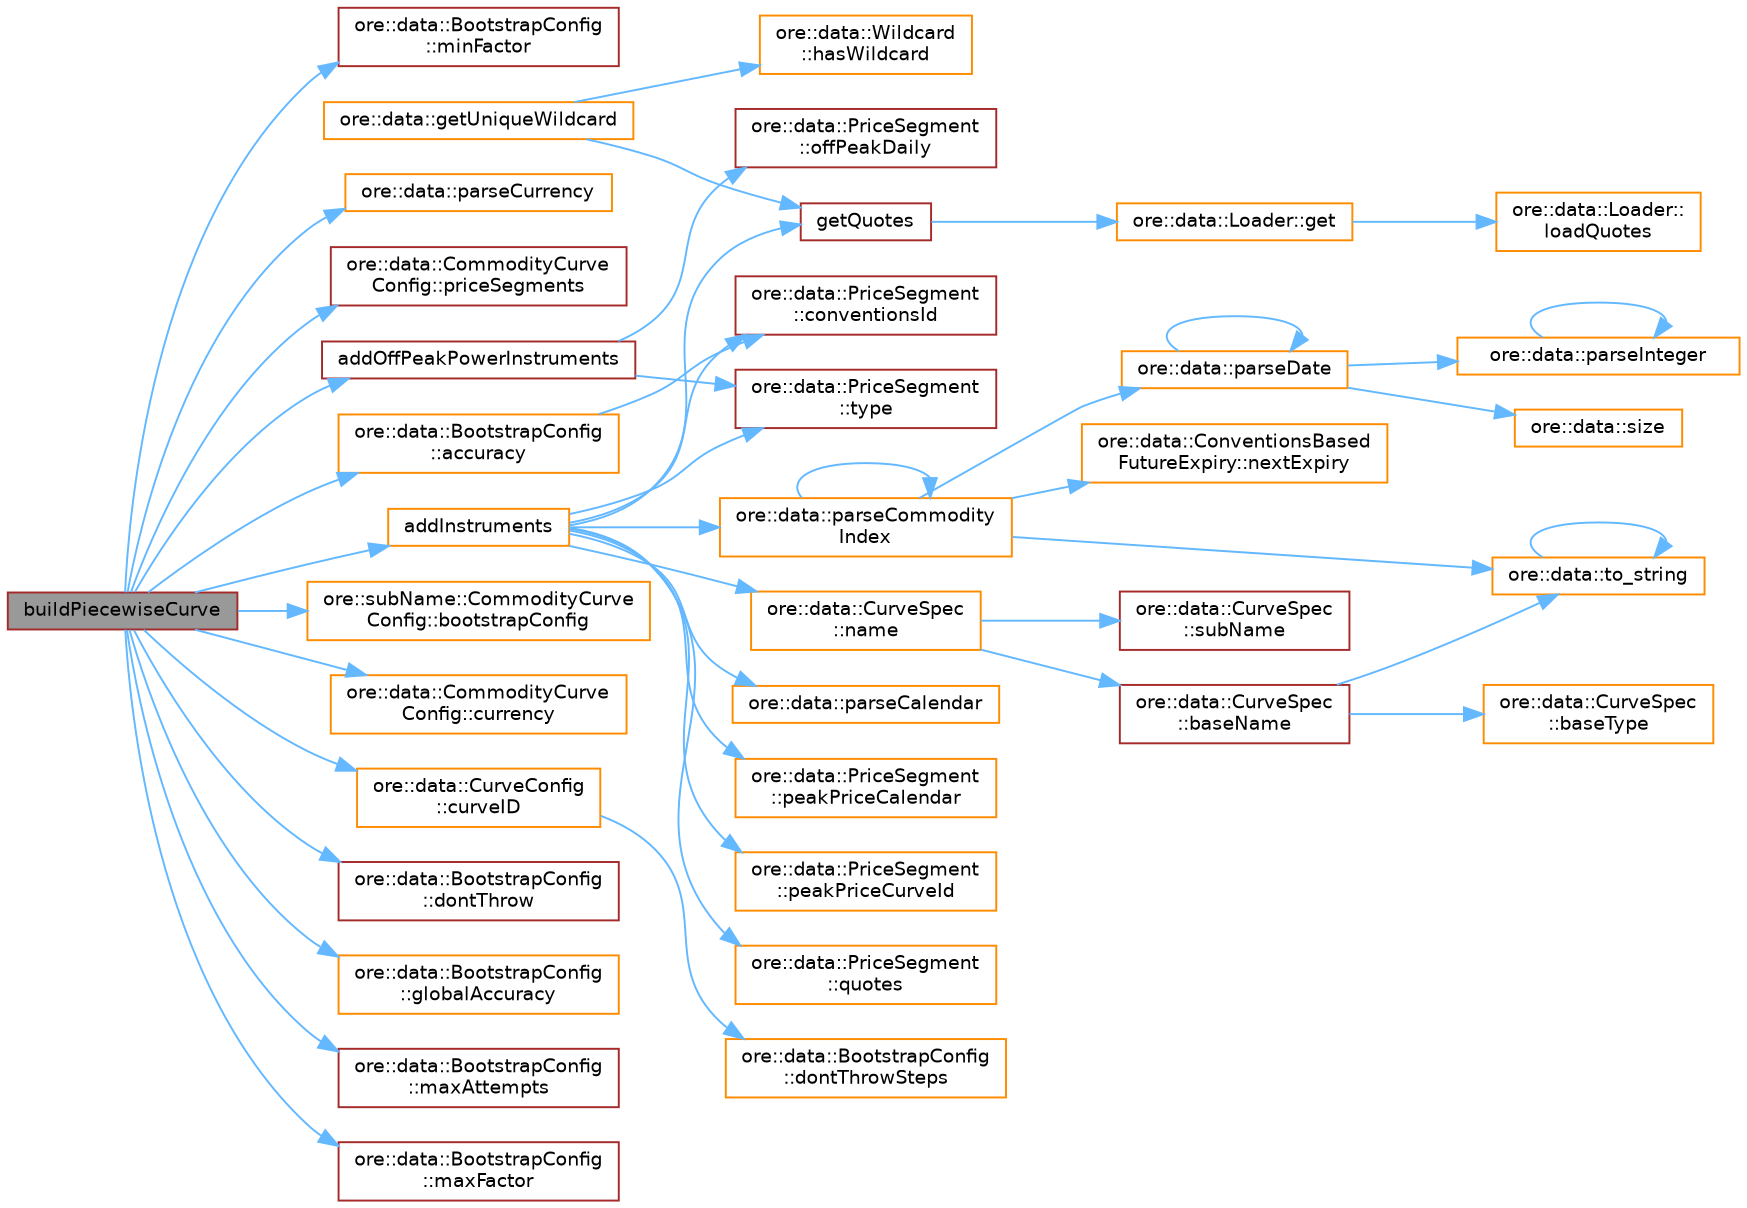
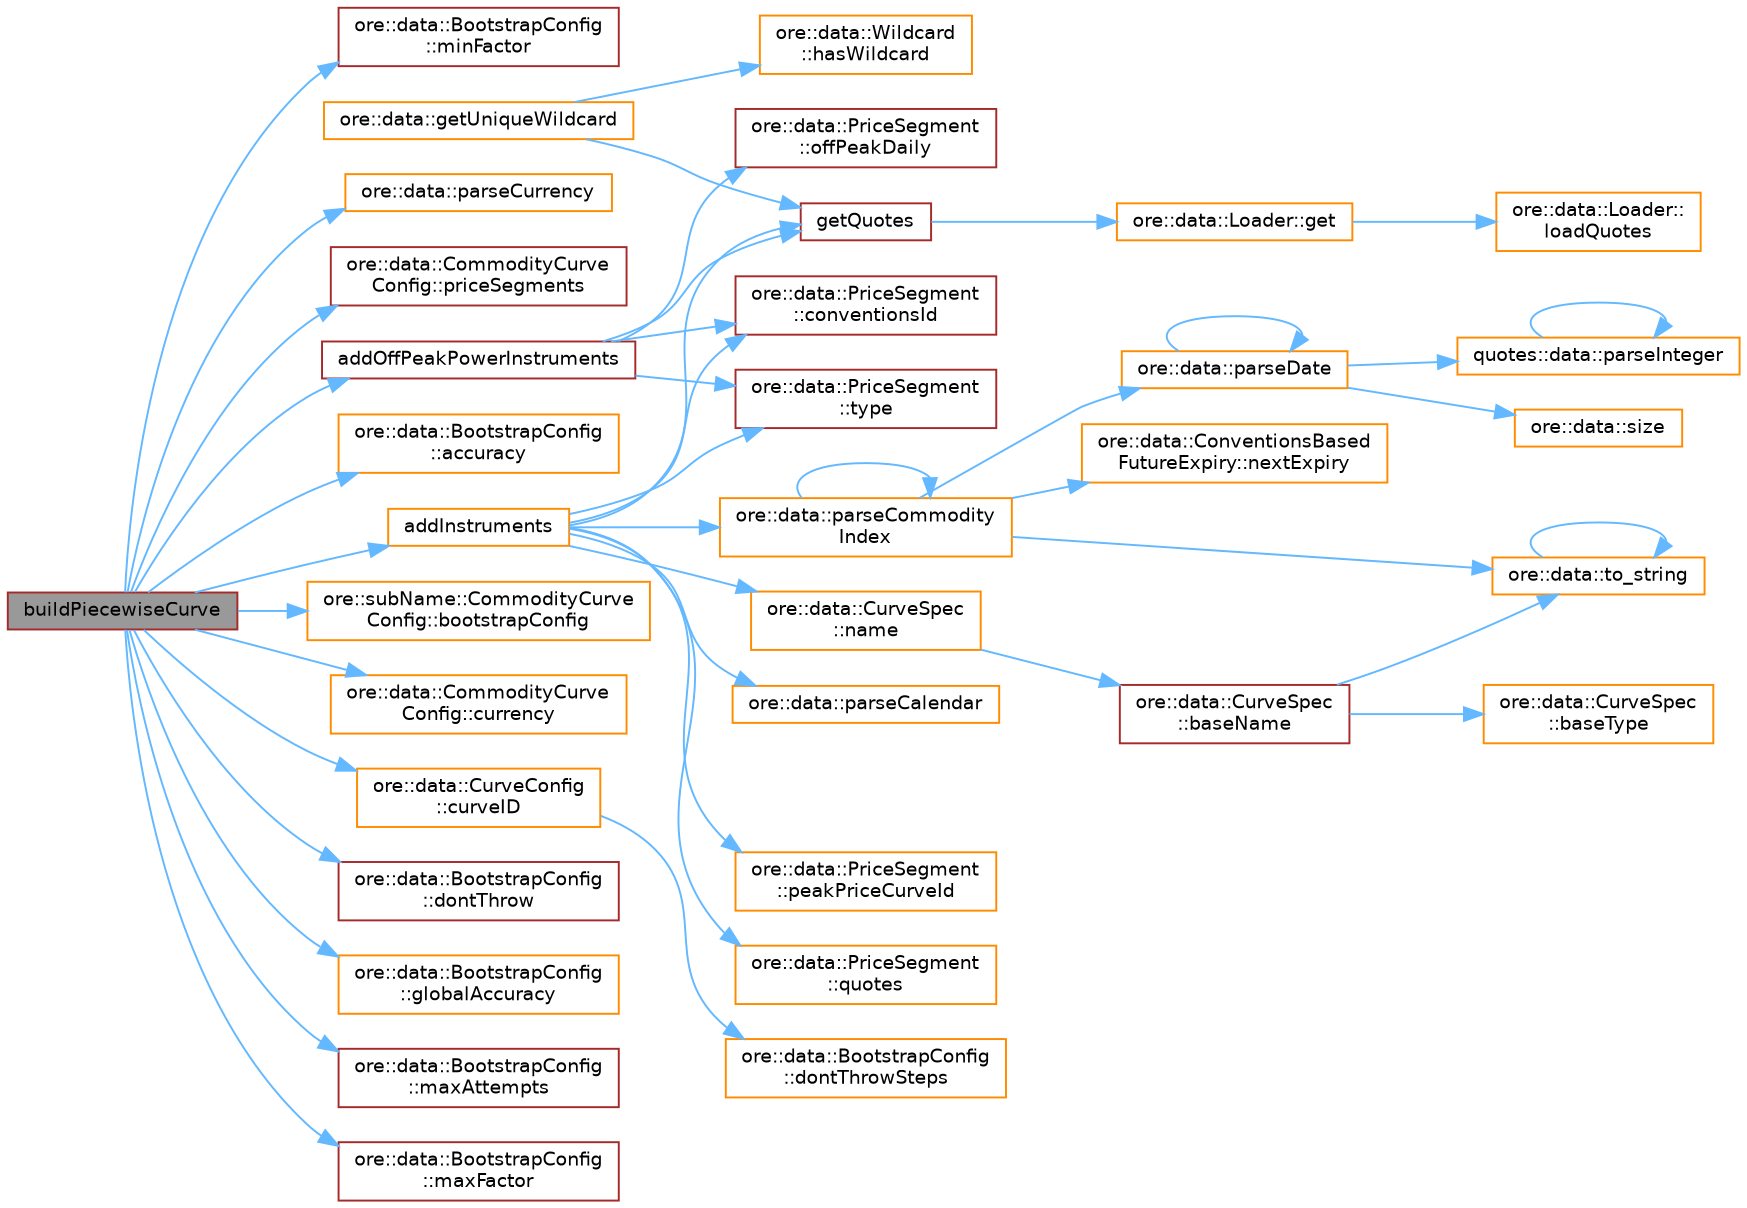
  digraph {
    rankdir=LR
    node [color=darkorange fillcolor=white fontname=Helvetica fontsize=10 shape=box style=filled]
    edge [color=steelblue1 fontname=Helvetica fontsize=10 labelfontname=Helvetica labelfontsize=10 style=solid]
    n1 [color=brown fillcolor=grey60 fontcolor=black height=0.2 label=buildPiecewiseCurve width=0.4]
    n2 [height=0.2 label="ore::data::BootstrapConfig\l::accuracy" width=0.4]
    n3 [height=0.2 label=addInstruments width=0.4]
    n4 [color=brown height=0.2 label=addOffPeakPowerInstruments width=0.4]
    n5 [height=0.2 label="ore::subName::CommodityCurve\lConfig::bootstrapConfig" width=0.4]
    n6 [height=0.2 label="ore::data::CommodityCurve\lConfig::currency" width=0.4]
    n7 [height=0.2 label="ore::data::CurveConfig\l::curveID" width=0.4]
    n8 [color=brown height=0.2 label="ore::data::BootstrapConfig\l::dontThrow" width=0.4]
    n9 [height=0.2 label="ore::data::BootstrapConfig\l::globalAccuracy" width=0.4]
    n10 [color=brown height=0.2 label="ore::data::BootstrapConfig\l::maxAttempts" width=0.4]
    n11 [color=brown height=0.2 label="ore::data::BootstrapConfig\l::maxFactor" width=0.4]
    n12 [color=brown height=0.2 label="ore::data::BootstrapConfig\l::minFactor" width=0.4]
    n13 [height=0.2 label="ore::data::parseCurrency" width=0.4]
    n14 [color=brown height=0.2 label="ore::data::CommodityCurve\lConfig::priceSegments" width=0.4]
    n15 [color=brown height=0.2 label="ore::data::PriceSegment\l::conventionsId" width=0.4]
    n16 [color=brown height=0.2 label=getQuotes width=0.4]
    n17 [height=0.2 label="ore::data::CurveSpec\l::name" width=0.4]
    n18 [height=0.2 label="ore::data::parseCalendar" width=0.4]
    n19 [height=0.2 label="ore::data::parseCommodity\lIndex" width=0.4]
-   n20 [height=0.2 label="ore::data::PriceSegment\l::peakPriceCalendar" width=0.4]
    n21 [height=0.2 label="ore::data::PriceSegment\l::peakPriceCurveId" width=0.4]
    n22 [height=0.2 label="ore::data::PriceSegment\l::quotes" width=0.4]
    n23 [color=brown height=0.2 label="ore::data::PriceSegment\l::type" width=0.4]
    n24 [color=brown height=0.2 label="ore::data::PriceSegment\l::offPeakDaily" width=0.4]
    n25 [height=0.2 label="ore::data::BootstrapConfig\l::dontThrowSteps" width=0.4]
    n26 [height=0.2 label="ore::data::Loader::get" width=0.4]
    n27 [color=brown height=0.2 label="ore::data::CurveSpec\l::baseName" width=0.4]
-   n28 [color=brown height=0.2 label="ore::data::CurveSpec\l::subName" width=0.4]
    n29 [height=0.2 label="ore::data::to_string" width=0.4]
    n30 [height=0.2 label="ore::data::ConventionsBased\lFutureExpiry::nextExpiry" width=0.4]
    n31 [height=0.2 label="ore::data::parseDate" width=0.4]
    n32 [height=0.2 label="ore::data::Loader::\lloadQuotes" width=0.4]
    n33 [height=0.2 label="ore::data::getUniqueWildcard" width=0.4]
    n34 [height=0.2 label="ore::data::Wildcard\l::hasWildcard" width=0.4]
    n35 [height=0.2 label="ore::data::CurveSpec\l::baseType" width=0.4]
-   n36 [height=0.2 label="ore::data::parseInteger" width=0.4]
+   n36 [height=0.2 label="quotes::data::parseInteger" width=0.4]
    n37 [height=0.2 label="ore::data::size" width=0.4]
    n1 -> n2
    n1 -> n3
    n1 -> n4
    n1 -> n5
    n1 -> n6
    n1 -> n7
    n1 -> n8
    n1 -> n9
    n1 -> n10
    n1 -> n11
    n1 -> n12
    n1 -> n13
    n1 -> n14
    n3 -> n15
    n3 -> n16
    n3 -> n17
    n3 -> n18
    n3 -> n19
-   n3 -> n20
    n3 -> n21
    n3 -> n22
    n3 -> n23
-   n2 -> n15
+   n4 -> n15
+   n4 -> n16
    n4 -> n23
    n4 -> n24
    n7 -> n25
    n16 -> n26
    n17 -> n27
-   n17 -> n28
    n19 -> n19
    n19 -> n29
    n19 -> n30
    n19 -> n31
    n26 -> n32
    n27 -> n29
    n27 -> n35
    n29 -> n29
    n31 -> n31
    n31 -> n36
    n31 -> n37
    n33 -> n16
    n33 -> n34
    n36 -> n36
  }
